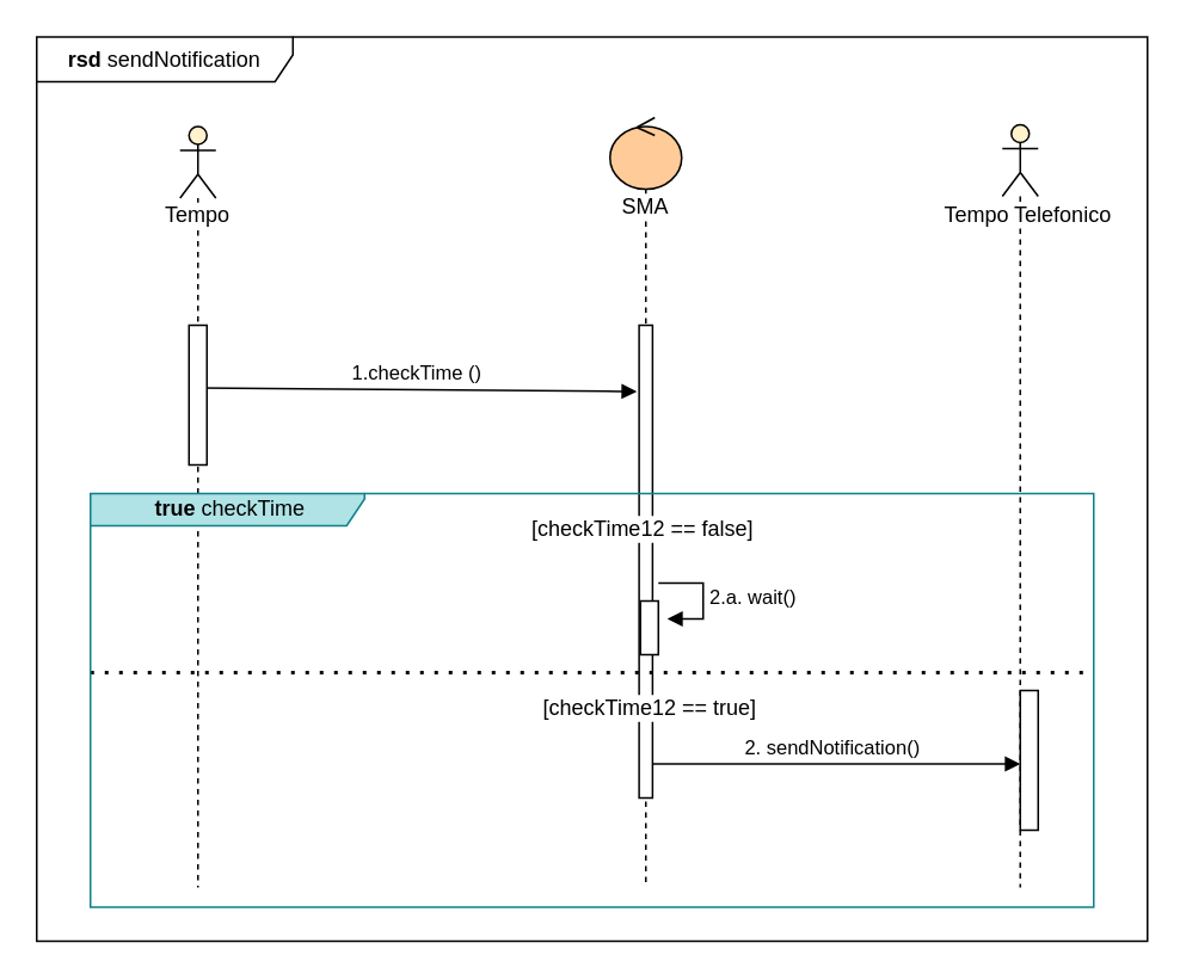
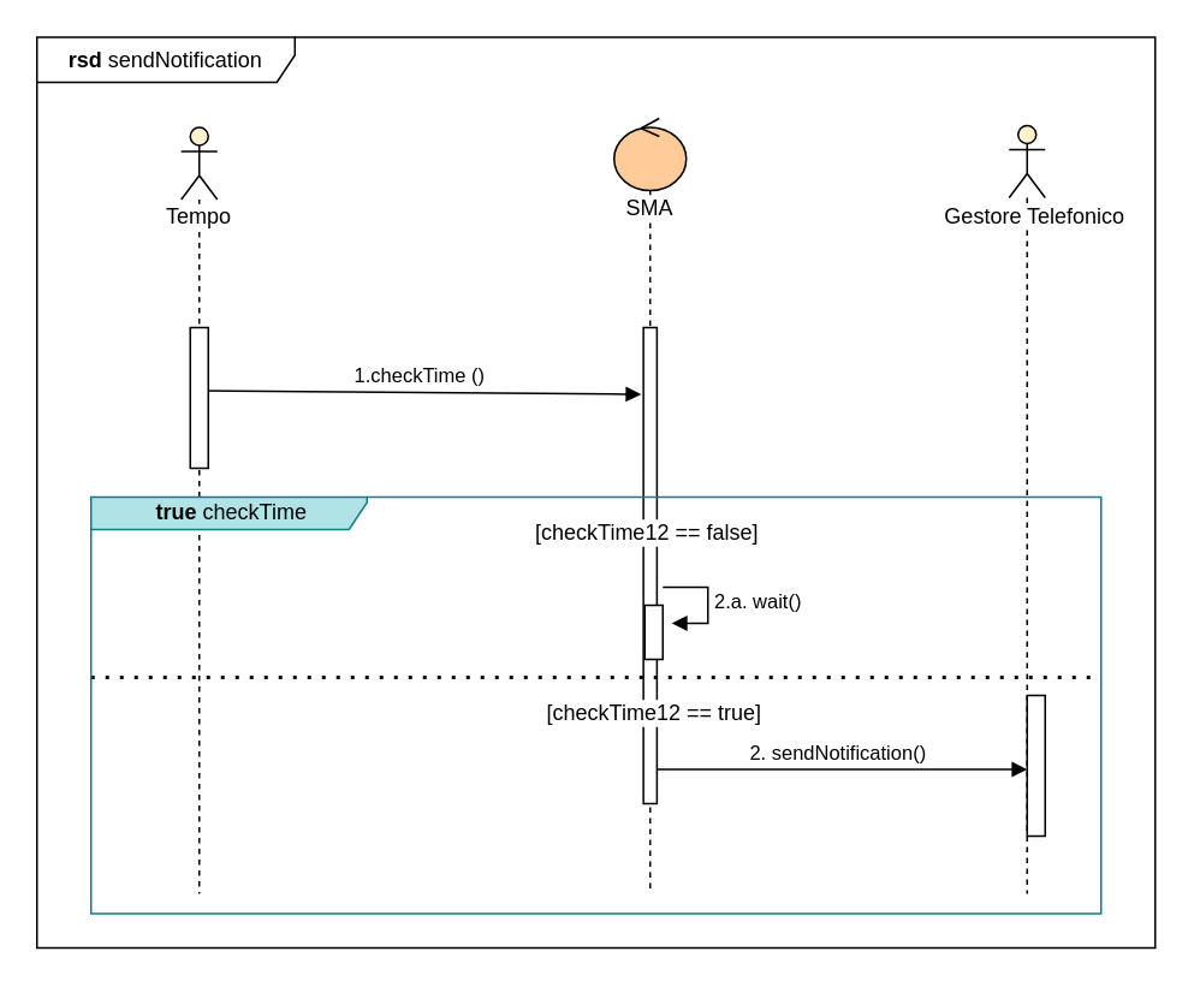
  <mxCell id="0" />
  <mxCell id="1" parent="0" />
  <mxCell id="2" value="&lt;b&gt;rsd &lt;/b&gt;sendNotification" style="shape=umlFrame;whiteSpace=wrap;html=1;fillColor=#ffffff;width=143;height=25;" parent="1" vertex="1"><mxGeometry x="20" y="20" width="620" height="505" as="geometry" /></mxCell>
  <mxCell id="3" value="2. sendNotification()" style="html=1;verticalAlign=bottom;startArrow=none;endArrow=block;startSize=8;startFill=0;entryX=0;entryY=0.526;entryDx=0;entryDy=0;entryPerimeter=0;exitX=0.5;exitY=0.928;exitDx=0;exitDy=0;exitPerimeter=0;" parent="1" source="5" target="9" edge="1"><mxGeometry x="-0.004" relative="1" as="geometry"><mxPoint x="371.003" y="426.08" as="sourcePoint" /><mxPoint x="362" y="424" as="targetPoint" /><mxPoint as="offset" /></mxGeometry></mxCell>
  <mxCell id="4" value="&lt;span style=&quot;background-color: rgb(255 , 255 , 255)&quot;&gt;SMA&lt;/span&gt;" style="shape=umlLifeline;participant=umlControl;perimeter=lifelinePerimeter;whiteSpace=wrap;html=1;container=1;collapsible=0;recursiveResize=0;verticalAlign=top;spacingTop=36;outlineConnect=0;fillColor=#FFCC99;" parent="1" vertex="1"><mxGeometry x="340" y="65" width="40" height="430" as="geometry" /></mxCell>
  <mxCell id="5" value="" style="html=1;points=[];perimeter=orthogonalPerimeter;fillColor=#ffffff;" parent="4" vertex="1"><mxGeometry x="16.25" y="116" width="7.5" height="264" as="geometry" /></mxCell>
  <mxCell id="6" value="" style="html=1;points=[];perimeter=orthogonalPerimeter;" vertex="1" parent="4"><mxGeometry x="17" y="270" width="10" height="30" as="geometry" /></mxCell>
  <mxCell id="7" value="1.checkTime ()" style="html=1;verticalAlign=bottom;startArrow=none;endArrow=block;startSize=8;exitX=0.999;exitY=0.746;exitDx=0;exitDy=0;exitPerimeter=0;startFill=0;" parent="1" edge="1"><mxGeometry relative="1" as="geometry"><mxPoint x="109.003" y="216.044" as="sourcePoint" /><mxPoint x="355" y="218" as="targetPoint" /></mxGeometry></mxCell>
  <mxCell id="8" value="" style="shape=umlLifeline;participant=umlActor;perimeter=lifelinePerimeter;whiteSpace=wrap;html=1;container=1;collapsible=0;recursiveResize=0;verticalAlign=top;spacingTop=36;outlineConnect=0;fillColor=#FFF2CC;" parent="1" vertex="1"><mxGeometry x="559" y="69" width="20" height="426" as="geometry" /></mxCell>
  <mxCell id="9" value="" style="html=1;points=[];perimeter=orthogonalPerimeter;" parent="8" vertex="1"><mxGeometry x="10" y="316" width="10" height="78" as="geometry" /></mxCell>
- <mxCell id="10" value="&lt;span style=&quot;background-color: rgb(255 , 255 , 255)&quot;&gt;Tempo Telefonico&lt;/span&gt;" style="text;html=1;align=center;verticalAlign=middle;resizable=0;points=[];autosize=1;" parent="1" vertex="1"><mxGeometry x="517" y="110" width="111" height="19" as="geometry" /></mxCell>
+ <mxCell id="10" value="&lt;span style=&quot;background-color: rgb(255 , 255 , 255)&quot;&gt;Gestore Telefonico&lt;/span&gt;" style="text;html=1;align=center;verticalAlign=middle;resizable=0;points=[];autosize=1;" parent="1" vertex="1"><mxGeometry x="517" y="110" width="111" height="19" as="geometry" /></mxCell>
  <mxCell id="11" value="" style="shape=umlLifeline;participant=umlActor;perimeter=lifelinePerimeter;whiteSpace=wrap;html=1;container=1;collapsible=0;recursiveResize=0;verticalAlign=top;spacingTop=36;outlineConnect=0;fillColor=#FFF2CC;" vertex="1" parent="1"><mxGeometry x="100" y="70" width="20" height="425" as="geometry" /></mxCell>
  <mxCell id="12" value="" style="html=1;points=[];perimeter=orthogonalPerimeter;" vertex="1" parent="11"><mxGeometry x="5" y="111" width="10" height="78" as="geometry" /></mxCell>
  <mxCell id="13" value="&lt;span style=&quot;background-color: rgb(255 , 255 , 255)&quot;&gt;Tempo&lt;/span&gt;" style="text;html=1;strokeColor=none;fillColor=none;align=center;verticalAlign=middle;whiteSpace=wrap;rounded=0;" vertex="1" parent="1"><mxGeometry x="90" y="110" width="40" height="20" as="geometry" /></mxCell>
  <mxCell id="14" value="[checkTime12 == false]" style="text;html=1;align=center;verticalAlign=middle;resizable=0;points=[];autosize=1;labelBorderColor=none;labelBackgroundColor=#ffffff;" vertex="1" parent="1"><mxGeometry x="291" y="281" width="133" height="28" as="geometry" /></mxCell>
  <mxCell id="15" value="2.a. wait()" style="edgeStyle=orthogonalEdgeStyle;html=1;align=left;spacingLeft=2;endArrow=block;rounded=0;entryX=1;entryY=0;" edge="1" parent="1"><mxGeometry relative="1" as="geometry"><mxPoint x="367" y="325" as="sourcePoint" /><Array as="points"><mxPoint x="392" y="325" /></Array><mxPoint x="372" y="345" as="targetPoint" /></mxGeometry></mxCell>
  <mxCell id="16" value="" style="endArrow=none;dashed=1;html=1;dashPattern=1 3;strokeWidth=2;" edge="1" parent="1"><mxGeometry width="50" height="50" relative="1" as="geometry"><mxPoint x="50" y="375" as="sourcePoint" /><mxPoint x="610" y="375" as="targetPoint" /></mxGeometry></mxCell>
  <mxCell id="17" value="[checkTime12 == true]" style="text;html=1;align=center;verticalAlign=middle;resizable=0;points=[];autosize=1;labelBorderColor=none;labelBackgroundColor=#ffffff;" vertex="1" parent="1"><mxGeometry x="295" y="381" width="133" height="28" as="geometry" /></mxCell>
  <mxCell id="18" value="&lt;b&gt;&amp;nbsp;true&amp;nbsp;&lt;/b&gt;checkTime" style="shape=umlFrame;whiteSpace=wrap;html=1;width=153;height=18;fillColor=#b0e3e6;strokeColor=#0e8088;" parent="1" vertex="1"><mxGeometry x="50" y="275" width="560" height="231" as="geometry" /></mxCell>
